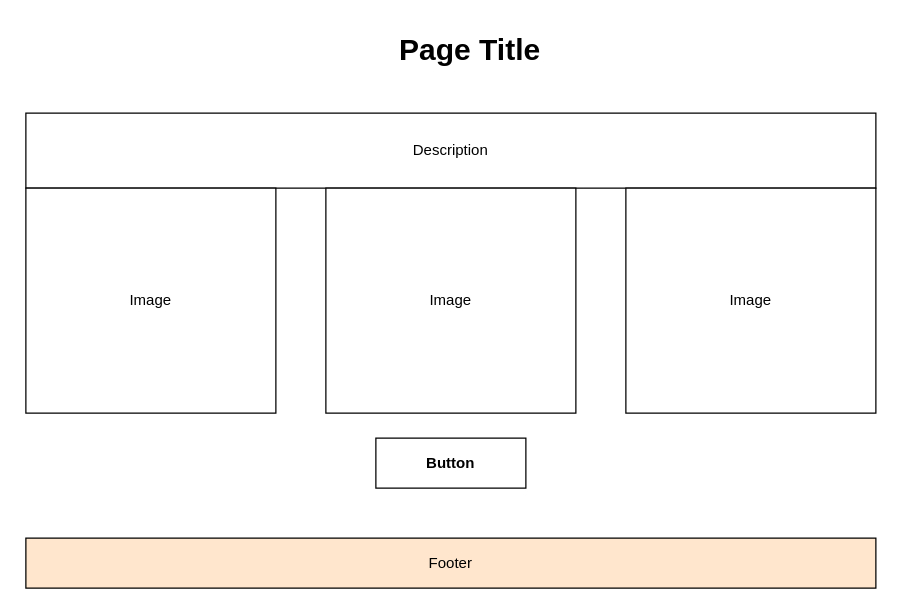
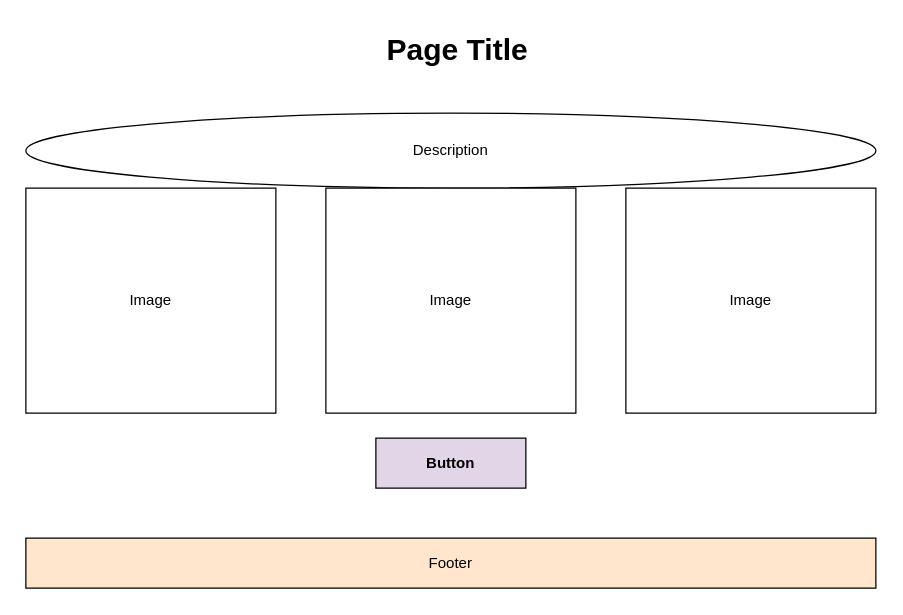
  <mxCell id="0" />
  <mxCell id="1" parent="0" />
- <mxCell id="2" value="Page Title" style="text;strokeColor=none;fillColor=none;html=1;fontSize=24;fontStyle=1;verticalAlign=middle;align=center;" vertex="1" parent="1"><mxGeometry x="215" y="20" width="320" height="40" as="geometry" /></mxCell>
- <mxCell id="3" value="Description" style="rounded=0;whiteSpace=wrap;html=1;" vertex="1" parent="1"><mxGeometry x="20" y="90" width="680" height="60" as="geometry" /></mxCell>
+ <mxCell id="2" value="Page Title" style="text;strokeColor=none;fillColor=none;html=1;fontSize=24;fontStyle=1;verticalAlign=middle;align=center;" vertex="1" parent="1"><mxGeometry x="205" y="20" width="320" height="40" as="geometry" /></mxCell>
+ <mxCell id="3" value="Description" style="ellipse;whiteSpace=wrap;html=1;" vertex="1" parent="1"><mxGeometry x="20" y="90" width="680" height="60" as="geometry" /></mxCell>
  <mxCell id="4" value="Image" style="rounded=0;whiteSpace=wrap;html=1;" vertex="1" parent="1"><mxGeometry x="20" y="150" width="200" height="180" as="geometry" /></mxCell>
  <mxCell id="5" value="Image" style="rounded=0;whiteSpace=wrap;html=1;" vertex="1" parent="1"><mxGeometry x="260" y="150" width="200" height="180" as="geometry" /></mxCell>
  <mxCell id="6" value="Image" style="rounded=0;whiteSpace=wrap;html=1;" vertex="1" parent="1"><mxGeometry x="500" y="150" width="200" height="180" as="geometry" /></mxCell>
- <mxCell id="7" value="Button" style="rounded=0;whiteSpace=wrap;html=1;fontStyle=1" vertex="1" parent="1"><mxGeometry x="300" y="350" width="120" height="40" as="geometry" /></mxCell>
+ <mxCell id="7" value="Button" style="rounded=0;whiteSpace=wrap;html=1;fontStyle=1;fillColor=#e1d5e7;" vertex="1" parent="1"><mxGeometry x="300" y="350" width="120" height="40" as="geometry" /></mxCell>
  <mxCell id="8" value="Footer" style="rounded=0;whiteSpace=wrap;html=1;fillColor=#ffe6cc;" vertex="1" parent="1"><mxGeometry x="20" y="430" width="680" height="40" as="geometry" /></mxCell>
